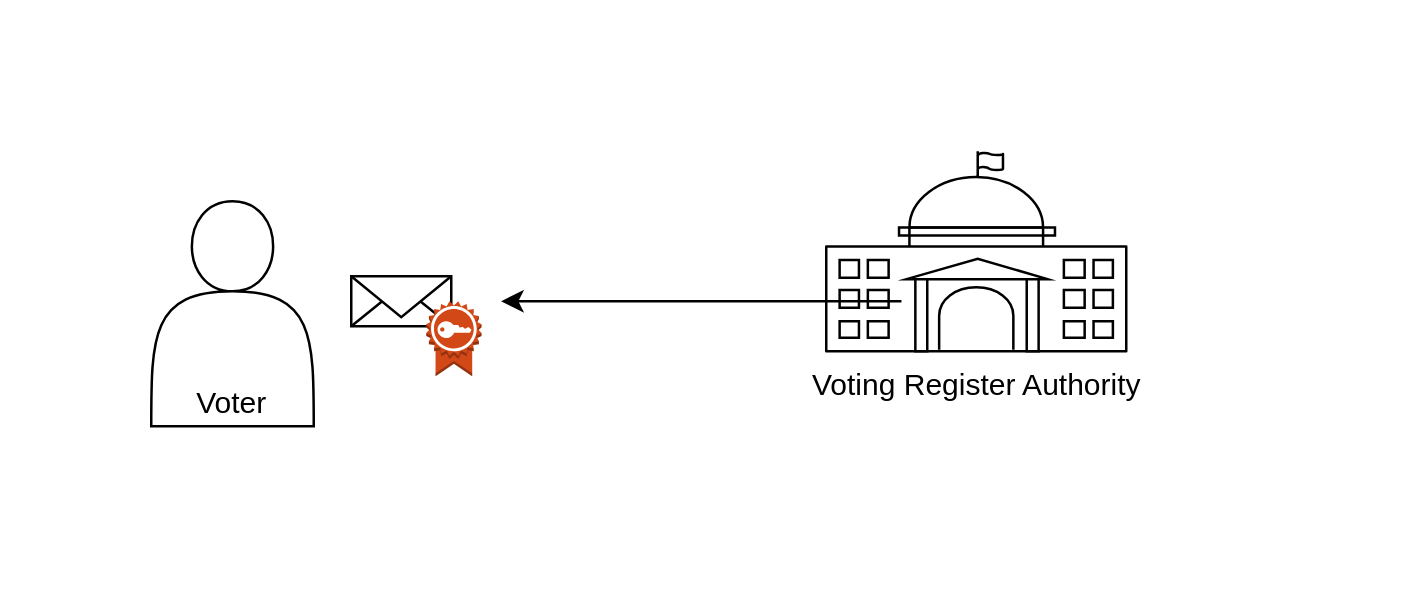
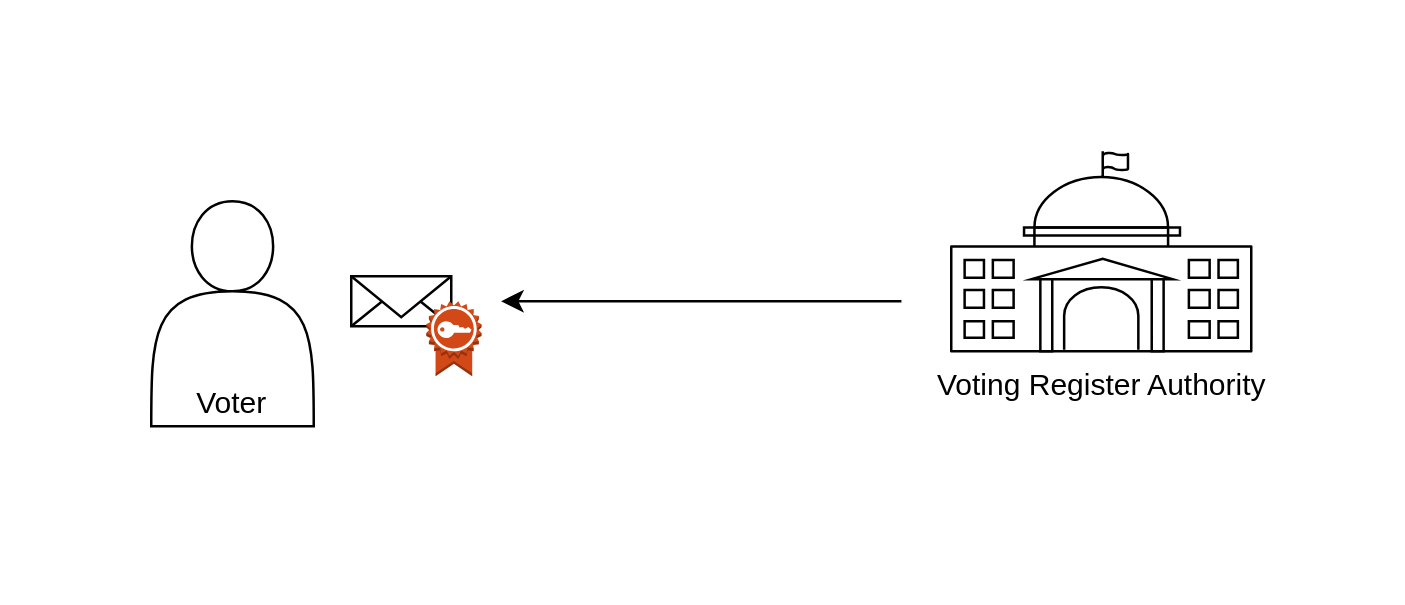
  <mxCell id="0" />
  <mxCell id="1" parent="0" />
  <mxCell id="2" value="" style="rounded=0;whiteSpace=wrap;html=1;fontColor=none;fillColor=none;strokeColor=none;" parent="1" vertex="1"><mxGeometry x="20" y="20" width="520" height="200" as="geometry" /></mxCell>
  <mxCell id="3" value="Voter" style="shape=actor;whiteSpace=wrap;html=1;verticalAlign=bottom;fillColor=none;" parent="1" vertex="1"><mxGeometry x="60" y="80" width="65" height="90" as="geometry" /></mxCell>
- <mxCell id="4" value="Voting Register Authority" style="shape=mxgraph.cisco.buildings.government_building;html=1;pointerEvents=1;dashed=0;fillColor=none;strokeColor=#000000;strokeWidth=1;verticalLabelPosition=bottom;verticalAlign=top;align=center;outlineConnect=0;" parent="1" vertex="1"><mxGeometry x="330" y="60" width="120" height="80" as="geometry" /></mxCell>
+ <mxCell id="4" value="Voting Register Authority" style="shape=mxgraph.cisco.buildings.government_building;html=1;pointerEvents=1;dashed=0;fillColor=none;strokeColor=#000000;strokeWidth=1;verticalLabelPosition=bottom;verticalAlign=top;align=center;outlineConnect=0;" parent="1" vertex="1"><mxGeometry x="380" y="60" width="120" height="80" as="geometry" /></mxCell>
  <mxCell id="5" value="" style="html=1;verticalLabelPosition=bottom;align=center;labelBackgroundColor=#ffffff;verticalAlign=top;strokeWidth=1;strokeColor=#000000;shadow=0;dashed=0;shape=mxgraph.ios7.icons.mail;fillColor=none;" parent="1" vertex="1"><mxGeometry x="140" y="110" width="40" height="20" as="geometry" /></mxCell>
  <mxCell id="6" value="" style="outlineConnect=0;dashed=0;verticalLabelPosition=bottom;verticalAlign=top;align=center;html=1;shape=mxgraph.aws3.certificate;fillColor=#D34817;gradientColor=none;strokeColor=default;strokeWidth=1;" parent="1" vertex="1"><mxGeometry x="170" y="120" width="22.11" height="30" as="geometry" /></mxCell>
  <mxCell id="7" value="" style="endArrow=classic;html=1;rounded=0;fontColor=none;entryX=0.346;entryY=0.5;entryDx=0;entryDy=0;entryPerimeter=0;exitX=0.654;exitY=0.5;exitDx=0;exitDy=0;exitPerimeter=0;" edge="1" parent="1" source="2" target="2"><mxGeometry width="50" height="50" relative="1" as="geometry"><mxPoint x="280" y="210" as="sourcePoint" /><mxPoint x="330" y="160" as="targetPoint" /></mxGeometry></mxCell>
